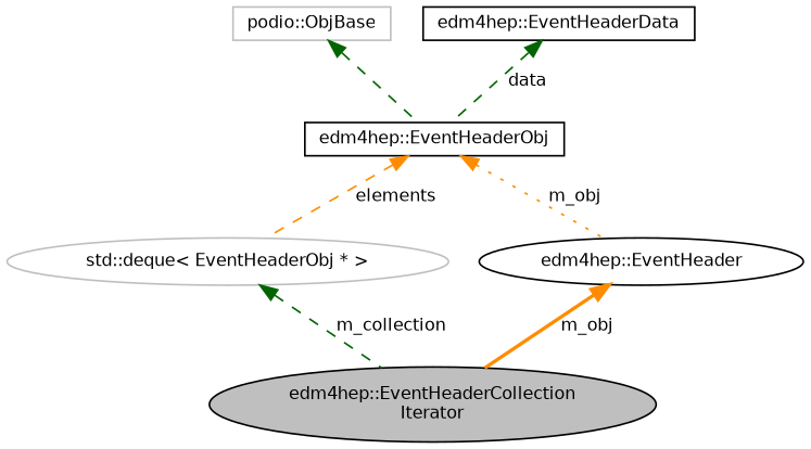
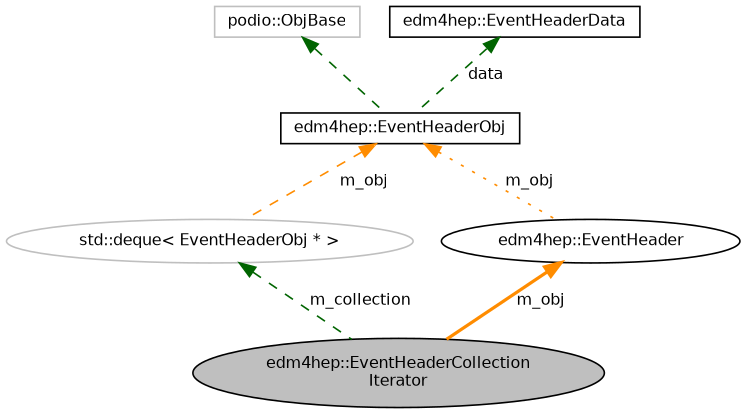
  digraph {
    node [color=black fillcolor=white fontname=Helvetica fontsize=10 shape=ellipse style=filled]
    edge [color=darkgreen dir=back fontname=Helvetica fontsize=10 labelfontname=Helvetica labelfontsize=10 style=dashed]
    n1 [fillcolor=grey75 fontcolor=black height=0.2 label="edm4hep::EventHeaderCollection\lIterator" width=0.4]
    n2 [color=grey75 height=0.2 label="std::deque\< EventHeaderObj * \>" width=0.4]
    n3 [height=0.2 label="edm4hep::EventHeaderObj" shape=box width=0.4]
    n4 [height=0.2 label="edm4hep::EventHeader" width=0.4]
    n5 [color=grey75 height=0.2 label="podio::ObjBase" shape=box width=0.4]
    n6 [height=0.2 label="edm4hep::EventHeaderData" shape=box width=0.4]
    n2 -> n1 [label=" m_collection"]
-   n3 -> n2 [color=darkorange label=" elements"]
+   n3 -> n2 [color=darkorange label=" m_obj"]
    n3 -> n4 [color=darkorange label=" m_obj" style=dotted]
    n4 -> n1 [color=darkorange label=" m_obj" style=bold]
    n5 -> n3
    n6 -> n3 [label=" data"]
  }
